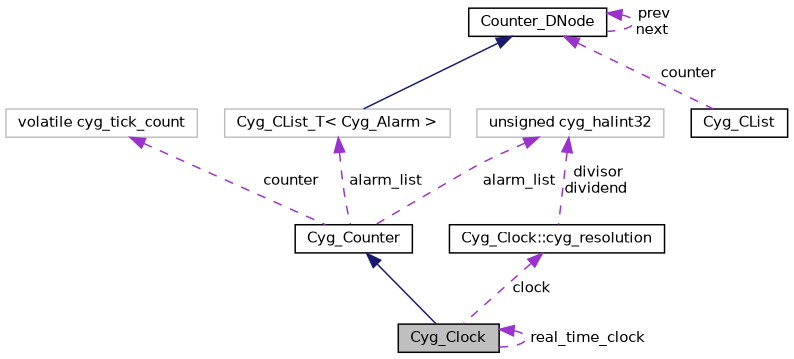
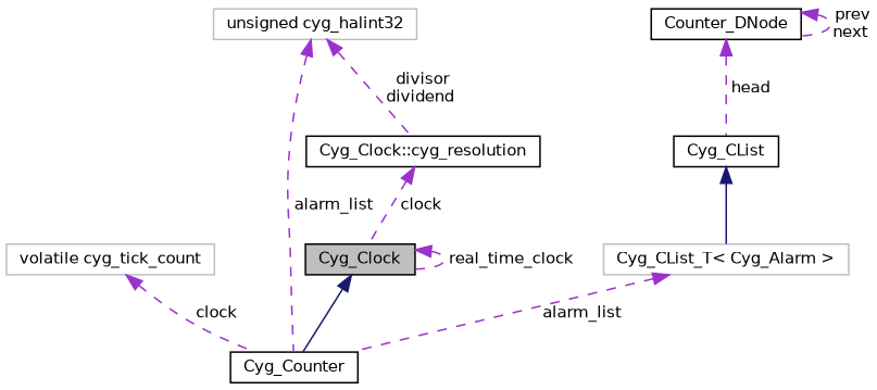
  digraph {
    node [color=black fillcolor=white fontname=Helvetica fontsize=10 shape=record style=filled]
    edge [color=darkorchid3 dir=back fontname=Helvetica fontsize=10 labelfontname=Helvetica labelfontsize=10 style=dashed]
    n1 [fillcolor=grey75 fontcolor=black height=0.2 label=Cyg_Clock width=0.4]
    n2 [height=0.2 label=Cyg_Counter width=0.4]
    n3 [color=grey75 height=0.2 label="volatile cyg_tick_count" width=0.4]
    n4 [color=grey75 height=0.2 label="unsigned cyg_halint32" width=0.4]
    n5 [height=0.2 label="Cyg_Clock::cyg_resolution" width=0.4]
    n6 [color=grey75 height=0.2 label="Cyg_CList_T\< Cyg_Alarm \>" width=0.4]
    n7 [height=0.2 label=Cyg_CList width=0.4]
    n8 [height=0.2 label=Counter_DNode width=0.4]
    n1 -> n1 [label=" real_time_clock"]
-   n2 -> n1 [color=midnightblue style=solid]
-   n3 -> n2 [label=" counter"]
+   n1 -> n2 [color=midnightblue style=solid]
+   n3 -> n2 [label=" clock"]
    n4 -> n2 [label=" alarm_list"]
    n4 -> n5 [label=" divisor\ndividend"]
    n5 -> n1 [label=" clock"]
    n6 -> n2 [label=" alarm_list"]
-   n8 -> n6 [color=midnightblue style=solid]
-   n8 -> n7 [label=" counter"]
+   n7 -> n6 [color=midnightblue style=solid]
+   n8 -> n7 [label=" head"]
    n8 -> n8 [label=" prev\nnext"]
  }
